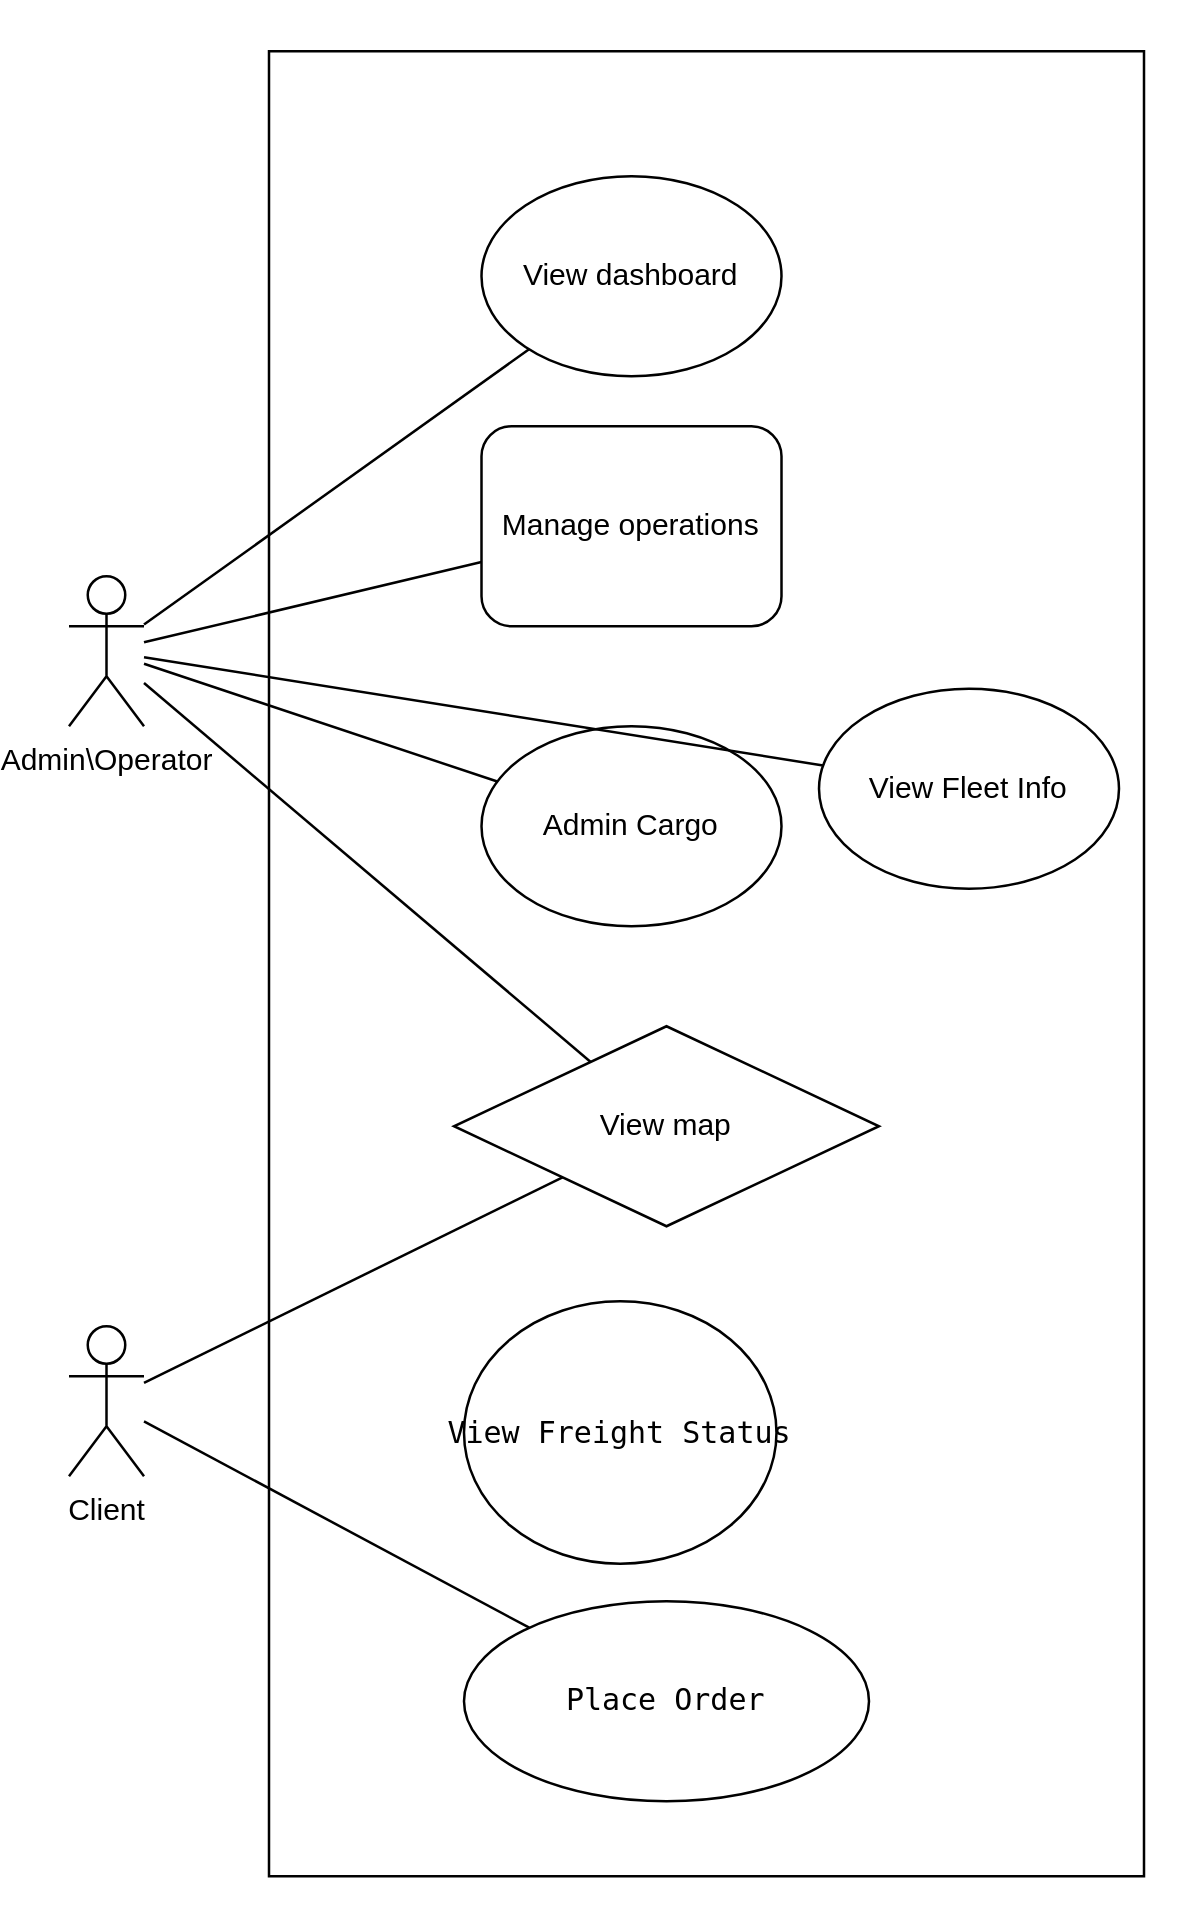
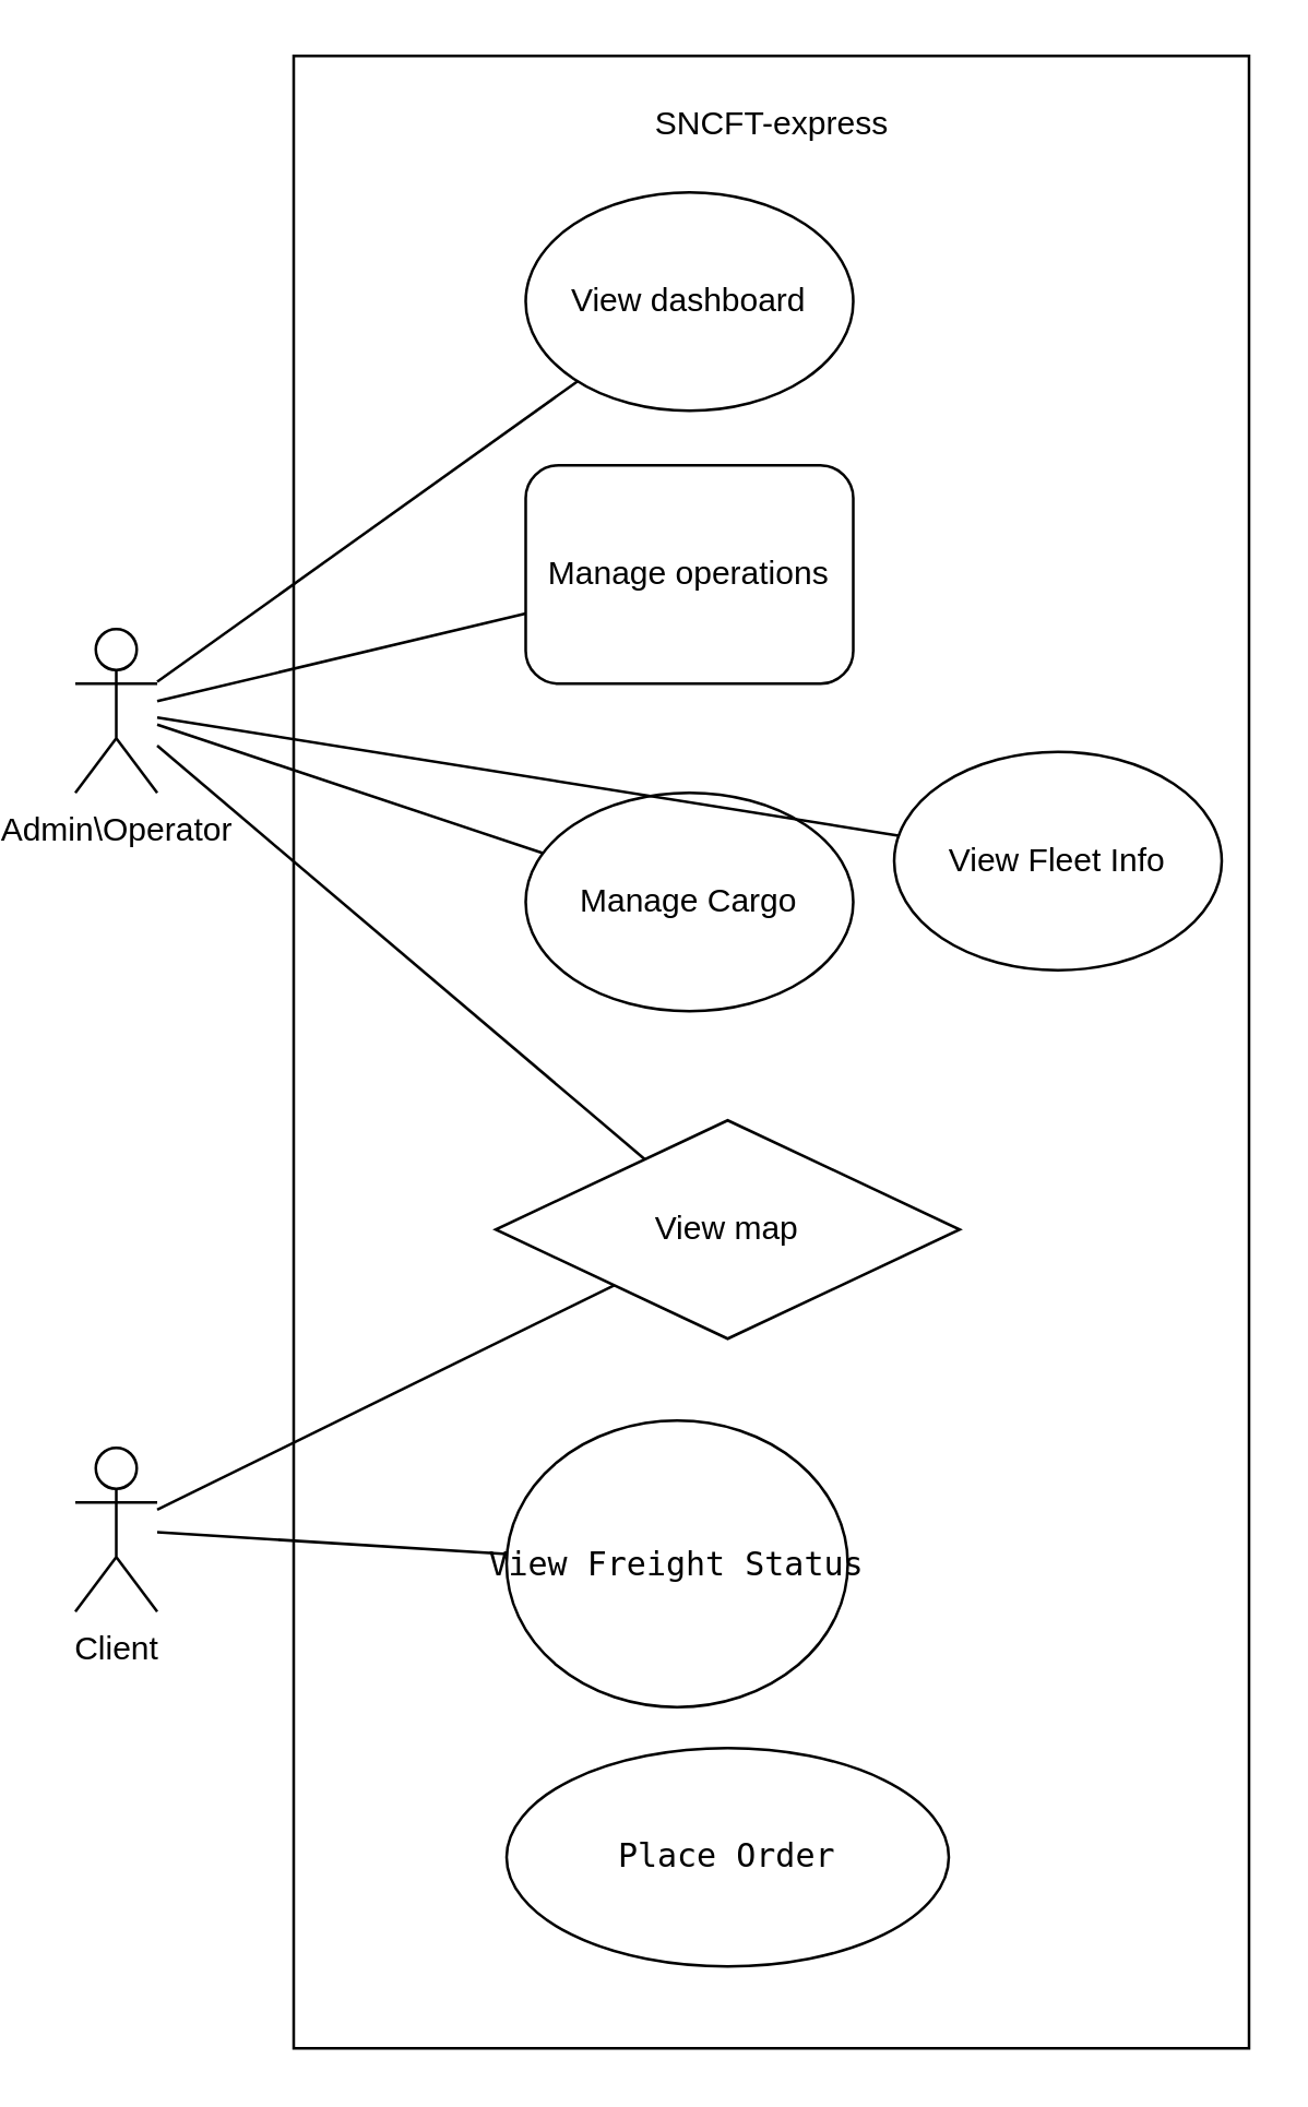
  <mxCell id="0" />
  <mxCell id="1" parent="0" />
  <mxCell id="2" value="Admin\Operator" style="shape=umlActor;verticalLabelPosition=bottom;verticalAlign=top;html=1;outlineConnect=0;" vertex="1" parent="1"><mxGeometry x="20" y="230" width="30" height="60" as="geometry" /></mxCell>
  <mxCell id="3" value="&lt;div&gt;Client&lt;/div&gt;&lt;div&gt;&lt;br&gt;&lt;/div&gt;" style="shape=umlActor;verticalLabelPosition=bottom;verticalAlign=top;html=1;outlineConnect=0;" vertex="1" parent="1"><mxGeometry x="20" y="530" width="30" height="60" as="geometry" /></mxCell>
  <mxCell id="4" value="View dashboard" style="ellipse;whiteSpace=wrap;html=1;" vertex="1" parent="1"><mxGeometry x="185" y="70" width="120" height="80" as="geometry" /></mxCell>
  <mxCell id="5" value="Manage operations" style="whiteSpace=wrap;html=1;rounded=1;" vertex="1" parent="1"><mxGeometry x="185" y="170" width="120" height="80" as="geometry" /></mxCell>
  <mxCell id="6" value="View Fleet Info" style="ellipse;whiteSpace=wrap;html=1;" vertex="1" parent="1"><mxGeometry x="320" y="275" width="120" height="80" as="geometry" /></mxCell>
- <mxCell id="7" value="Admin Cargo" style="ellipse;whiteSpace=wrap;html=1;" vertex="1" parent="1"><mxGeometry x="185" y="290" width="120" height="80" as="geometry" /></mxCell>
+ <mxCell id="7" value="Manage Cargo" style="ellipse;whiteSpace=wrap;html=1;" vertex="1" parent="1"><mxGeometry x="185" y="290" width="120" height="80" as="geometry" /></mxCell>
+ <mxCell id="8" value="SNCFT-express" style="text;html=1;align=center;verticalAlign=middle;whiteSpace=wrap;rounded=0;" vertex="1" parent="1"><mxGeometry x="222.5" y="30" width="105" height="30" as="geometry" /></mxCell>
  <mxCell id="9" value="" style="endArrow=none;html=1;rounded=0;" edge="1" parent="1" source="5" target="2"><mxGeometry width="50" height="50" relative="1" as="geometry"><mxPoint x="70" y="169.231" as="sourcePoint" /><mxPoint x="0" y="130" as="targetPoint" /></mxGeometry></mxCell>
  <mxCell id="10" value="" style="endArrow=none;html=1;rounded=0;" edge="1" parent="1" source="4" target="2"><mxGeometry width="50" height="50" relative="1" as="geometry"><mxPoint x="180" y="80" as="sourcePoint" /><mxPoint x="0" y="130" as="targetPoint" /></mxGeometry></mxCell>
  <mxCell id="11" value="" style="endArrow=none;html=1;rounded=0;" edge="1" parent="1" source="2" target="6"><mxGeometry width="50" height="50" relative="1" as="geometry"><mxPoint x="0" y="130" as="sourcePoint" /><mxPoint x="60" y="200" as="targetPoint" /></mxGeometry></mxCell>
  <mxCell id="12" value="" style="endArrow=none;html=1;rounded=0;" edge="1" parent="1" source="2" target="7"><mxGeometry width="50" height="50" relative="1" as="geometry"><mxPoint x="10" y="250" as="sourcePoint" /><mxPoint x="60" y="200" as="targetPoint" /></mxGeometry></mxCell>
  <mxCell id="13" value="&lt;pre&gt;&lt;code&gt;View Freight Status&lt;/code&gt;&lt;/pre&gt;" style="ellipse;whiteSpace=wrap;html=1;" vertex="1" parent="1"><mxGeometry x="178" y="520" width="125" height="105" as="geometry" /></mxCell>
  <mxCell id="14" value="&lt;pre&gt;&lt;code&gt;Place Order&lt;/code&gt;&lt;/pre&gt;" style="ellipse;whiteSpace=wrap;html=1;" vertex="1" parent="1"><mxGeometry x="178" y="640" width="162" height="80" as="geometry" /></mxCell>
- <mxCell id="16" value="" style="endArrow=none;html=1;rounded=0;" edge="1" parent="1" source="3" target="14"><mxGeometry width="50" height="50" relative="1" as="geometry"><mxPoint x="70" y="690" as="sourcePoint" /><mxPoint x="120" y="640" as="targetPoint" /></mxGeometry></mxCell>
+ <mxCell id="15" value="" style="endArrow=none;html=1;rounded=0;" edge="1" parent="1" source="13" target="3"><mxGeometry width="50" height="50" relative="1" as="geometry"><mxPoint x="320" y="490" as="sourcePoint" /><mxPoint x="370" y="440" as="targetPoint" /></mxGeometry></mxCell>
  <mxCell id="17" value="&lt;div&gt;View map&lt;/div&gt;" style="rhombus;whiteSpace=wrap;html=1;" vertex="1" parent="1"><mxGeometry x="174" y="410" width="170" height="80" as="geometry" /></mxCell>
  <mxCell id="18" value="" style="endArrow=none;html=1;rounded=0;" edge="1" parent="1" source="3" target="17"><mxGeometry width="50" height="50" relative="1" as="geometry"><mxPoint x="70" y="430" as="sourcePoint" /><mxPoint x="120" y="380" as="targetPoint" /></mxGeometry></mxCell>
  <mxCell id="19" value="" style="endArrow=none;html=1;rounded=0;" edge="1" parent="1" source="2" target="17"><mxGeometry width="50" height="50" relative="1" as="geometry"><mxPoint x="10" y="410" as="sourcePoint" /><mxPoint x="60" y="360" as="targetPoint" /></mxGeometry></mxCell>
  <mxCell id="20" value="" style="rounded=0;whiteSpace=wrap;html=1;fillColor=none;" vertex="1" parent="1"><mxGeometry x="100" y="20" width="350" height="730" as="geometry" /></mxCell>
